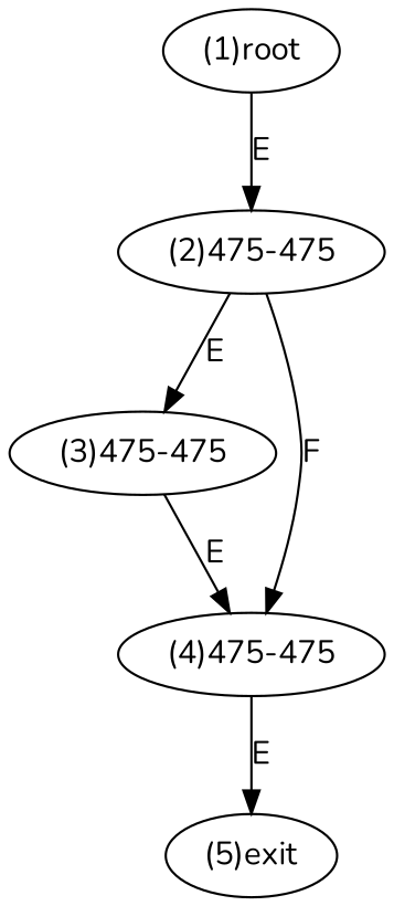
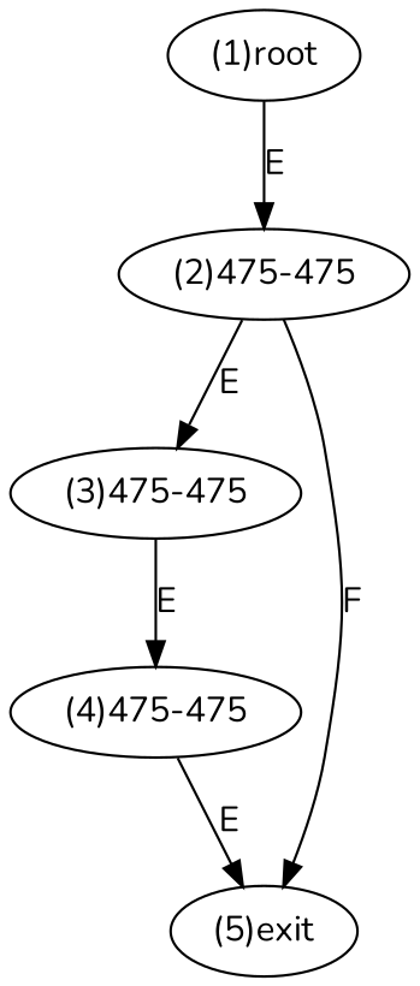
  digraph {
    fontname=Nunito
    node [fontname=Nunito]
    edge [fontname=Nunito]
    n1 [label="(1)root"]
    n2 [label="(2)475-475"]
    n3 [label="(3)475-475"]
    n4 [label="(4)475-475"]
    n5 [label="(5)exit"]
    n1 -> n2 [label=E]
    n2 -> n3 [label=E]
-   n2 -> n4 [label=F]
+   n2 -> n5 [label=F]
    n3 -> n4 [label=E]
    n4 -> n5 [label=E]
  }
